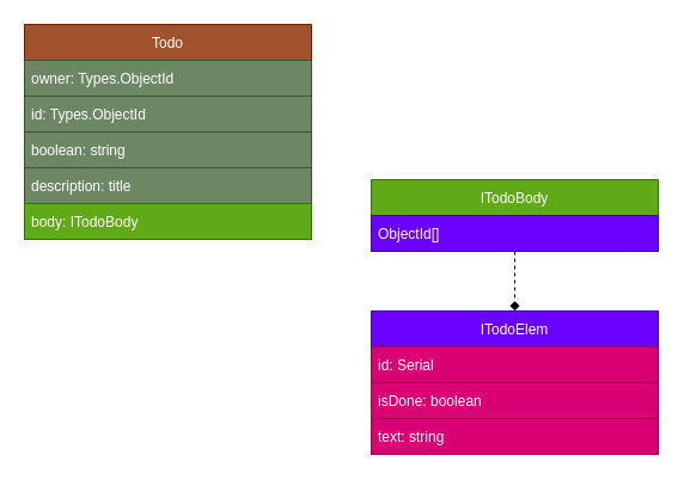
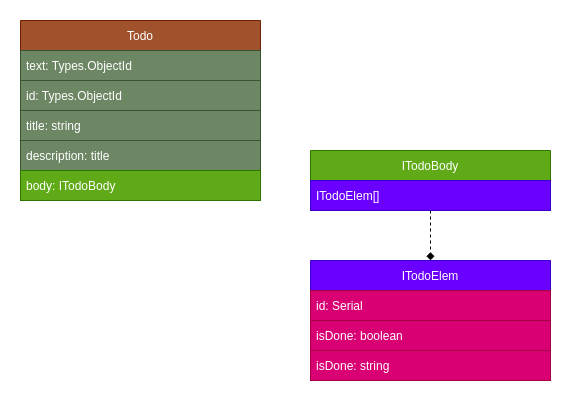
  <mxCell id="0" />
  <mxCell id="1" parent="0" />
  <mxCell id="2" value="Todo" style="swimlane;fontStyle=0;childLayout=stackLayout;horizontal=1;startSize=30;horizontalStack=0;resizeParent=1;resizeParentMax=0;resizeLast=0;collapsible=1;marginBottom=0;fillColor=#a0522d;fontColor=#ffffff;strokeColor=#6D1F00;" parent="1" vertex="1"><mxGeometry x="20" y="20" width="240" height="180" as="geometry" /></mxCell>
- <mxCell id="3" value="owner: Types.ObjectId" style="text;strokeColor=#3A5431;fillColor=#6d8764;align=left;verticalAlign=middle;spacingLeft=4;spacingRight=4;overflow=hidden;points=[[0,0.5],[1,0.5]];portConstraint=eastwest;rotatable=0;fontColor=#ffffff;" parent="2" vertex="1"><mxGeometry y="30" width="240" height="30" as="geometry" /></mxCell>
+ <mxCell id="3" value="text: Types.ObjectId" style="text;strokeColor=#3A5431;fillColor=#6d8764;align=left;verticalAlign=middle;spacingLeft=4;spacingRight=4;overflow=hidden;points=[[0,0.5],[1,0.5]];portConstraint=eastwest;rotatable=0;fontColor=#ffffff;" parent="2" vertex="1"><mxGeometry y="30" width="240" height="30" as="geometry" /></mxCell>
  <mxCell id="4" value="id: Types.ObjectId" style="text;strokeColor=#3A5431;fillColor=#6d8764;align=left;verticalAlign=middle;spacingLeft=4;spacingRight=4;overflow=hidden;points=[[0,0.5],[1,0.5]];portConstraint=eastwest;rotatable=0;fontColor=#ffffff;" parent="2" vertex="1"><mxGeometry y="60" width="240" height="30" as="geometry" /></mxCell>
- <mxCell id="5" value="boolean: string" style="text;strokeColor=#3A5431;fillColor=#6d8764;align=left;verticalAlign=middle;spacingLeft=4;spacingRight=4;overflow=hidden;points=[[0,0.5],[1,0.5]];portConstraint=eastwest;rotatable=0;fontColor=#ffffff;" parent="2" vertex="1"><mxGeometry y="90" width="240" height="30" as="geometry" /></mxCell>
+ <mxCell id="5" value="title: string" style="text;strokeColor=#3A5431;fillColor=#6d8764;align=left;verticalAlign=middle;spacingLeft=4;spacingRight=4;overflow=hidden;points=[[0,0.5],[1,0.5]];portConstraint=eastwest;rotatable=0;fontColor=#ffffff;" parent="2" vertex="1"><mxGeometry y="90" width="240" height="30" as="geometry" /></mxCell>
  <mxCell id="6" value="description: title" style="text;strokeColor=#3A5431;fillColor=#6d8764;align=left;verticalAlign=middle;spacingLeft=4;spacingRight=4;overflow=hidden;points=[[0,0.5],[1,0.5]];portConstraint=eastwest;rotatable=0;fontColor=#ffffff;" parent="2" vertex="1"><mxGeometry y="120" width="240" height="30" as="geometry" /></mxCell>
  <mxCell id="7" value="body: ITodoBody" style="text;align=left;verticalAlign=middle;spacingLeft=4;spacingRight=4;overflow=hidden;points=[[0,0.5],[1,0.5]];portConstraint=eastwest;rotatable=0;fillColor=#60a917;fontColor=#ffffff;strokeColor=#2D7600;" parent="2" vertex="1"><mxGeometry y="150" width="240" height="30" as="geometry" /></mxCell>
  <mxCell id="8" value="" style="edgeStyle=none;html=1;endArrow=diamond;endFill=1;dashed=1;" parent="1" source="9" target="11" edge="1"><mxGeometry relative="1" as="geometry" /></mxCell>
  <mxCell id="9" value="ITodoBody" style="swimlane;fontStyle=0;childLayout=stackLayout;horizontal=1;startSize=30;horizontalStack=0;resizeParent=1;resizeParentMax=0;resizeLast=0;collapsible=1;marginBottom=0;fillColor=#60a917;fontColor=#ffffff;strokeColor=#2D7600;" parent="1" vertex="1"><mxGeometry x="310" y="150" width="240" height="60" as="geometry" /></mxCell>
- <mxCell id="10" value="ObjectId[]" style="text;strokeColor=#3700CC;fillColor=#6a00ff;align=left;verticalAlign=middle;spacingLeft=4;spacingRight=4;overflow=hidden;points=[[0,0.5],[1,0.5]];portConstraint=eastwest;rotatable=0;fontColor=#ffffff;" parent="9" vertex="1"><mxGeometry y="30" width="240" height="30" as="geometry" /></mxCell>
+ <mxCell id="10" value="ITodoElem[]" style="text;strokeColor=#3700CC;fillColor=#6a00ff;align=left;verticalAlign=middle;spacingLeft=4;spacingRight=4;overflow=hidden;points=[[0,0.5],[1,0.5]];portConstraint=eastwest;rotatable=0;fontColor=#ffffff;" parent="9" vertex="1"><mxGeometry y="30" width="240" height="30" as="geometry" /></mxCell>
  <mxCell id="11" value="ITodoElem" style="swimlane;fontStyle=0;childLayout=stackLayout;horizontal=1;startSize=30;horizontalStack=0;resizeParent=1;resizeParentMax=0;resizeLast=0;collapsible=1;marginBottom=0;fillColor=#6a00ff;fontColor=#ffffff;strokeColor=#3700CC;" parent="1" vertex="1"><mxGeometry x="310" y="260" width="240" height="120" as="geometry" /></mxCell>
  <mxCell id="12" value="id: Serial" style="text;strokeColor=#A50040;fillColor=#d80073;align=left;verticalAlign=middle;spacingLeft=4;spacingRight=4;overflow=hidden;points=[[0,0.5],[1,0.5]];portConstraint=eastwest;rotatable=0;fontColor=#ffffff;" parent="11" vertex="1"><mxGeometry y="30" width="240" height="30" as="geometry" /></mxCell>
  <mxCell id="13" value="isDone: boolean" style="text;strokeColor=#A50040;fillColor=#d80073;align=left;verticalAlign=middle;spacingLeft=4;spacingRight=4;overflow=hidden;points=[[0,0.5],[1,0.5]];portConstraint=eastwest;rotatable=0;fontColor=#ffffff;" parent="11" vertex="1"><mxGeometry y="60" width="240" height="30" as="geometry" /></mxCell>
- <mxCell id="14" value="text: string" style="text;strokeColor=#A50040;fillColor=#d80073;align=left;verticalAlign=middle;spacingLeft=4;spacingRight=4;overflow=hidden;points=[[0,0.5],[1,0.5]];portConstraint=eastwest;rotatable=0;fontColor=#ffffff;" parent="11" vertex="1"><mxGeometry y="90" width="240" height="30" as="geometry" /></mxCell>
+ <mxCell id="14" value="isDone: string" style="text;strokeColor=#A50040;fillColor=#d80073;align=left;verticalAlign=middle;spacingLeft=4;spacingRight=4;overflow=hidden;points=[[0,0.5],[1,0.5]];portConstraint=eastwest;rotatable=0;fontColor=#ffffff;" parent="11" vertex="1"><mxGeometry y="90" width="240" height="30" as="geometry" /></mxCell>
